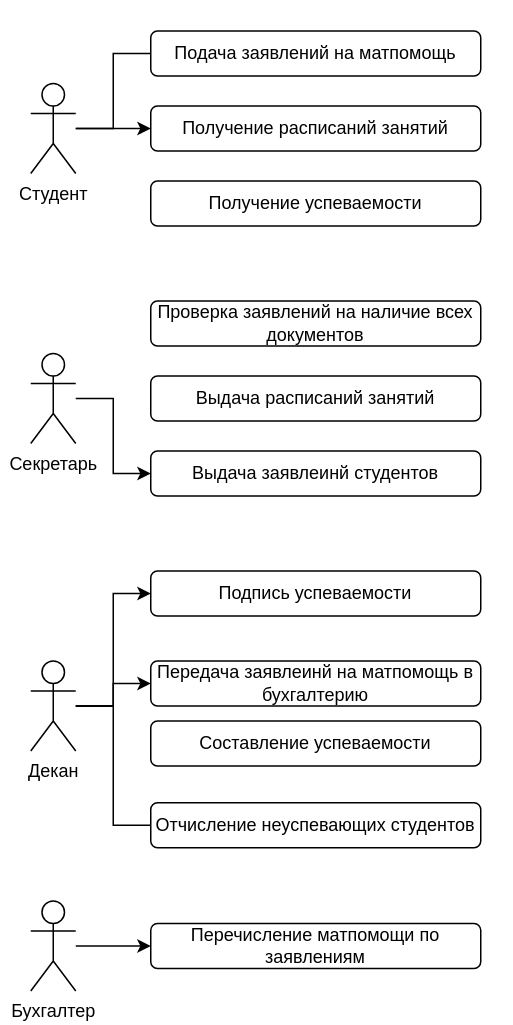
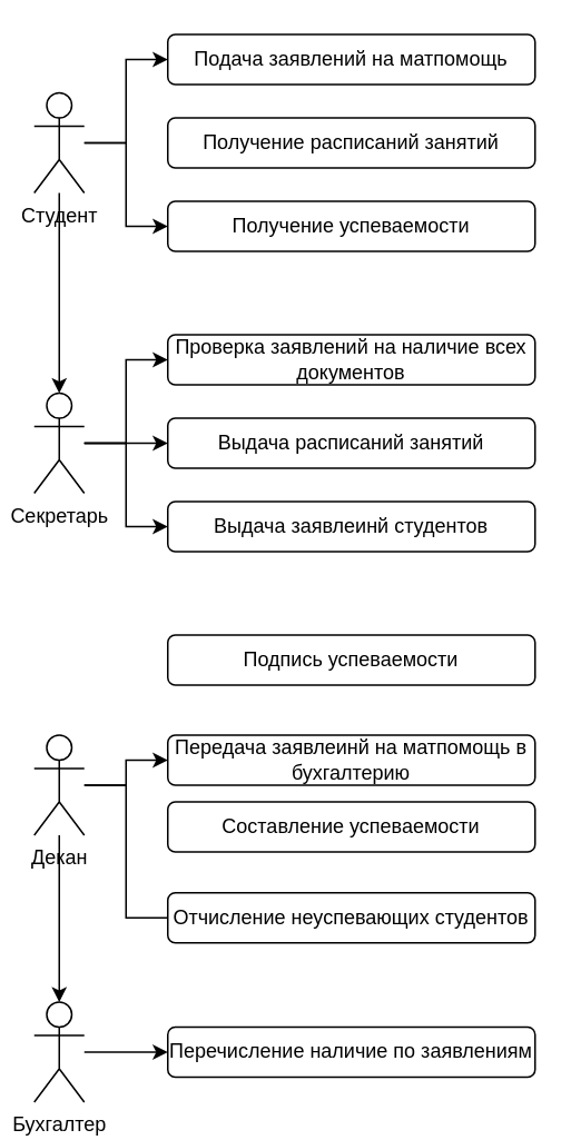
  <mxCell id="0" />
  <mxCell id="1" parent="0" />
- <mxCell id="2" style="edgeStyle=orthogonalEdgeStyle;rounded=0;orthogonalLoop=1;jettySize=auto;html=1;entryX=0;entryY=0.5;entryDx=0;entryDy=0;endArrow=none;" edge="1" parent="1" source="5" target="6"><mxGeometry relative="1" as="geometry" /></mxCell>
- <mxCell id="3" style="edgeStyle=orthogonalEdgeStyle;rounded=0;orthogonalLoop=1;jettySize=auto;html=1;entryX=0;entryY=0.5;entryDx=0;entryDy=0;" edge="1" parent="1" source="5" target="7"><mxGeometry relative="1" as="geometry" /></mxCell>
+ <mxCell id="2" style="edgeStyle=orthogonalEdgeStyle;rounded=0;orthogonalLoop=1;jettySize=auto;html=1;entryX=0;entryY=0.5;entryDx=0;entryDy=0;" edge="1" parent="1" source="5" target="6"><mxGeometry relative="1" as="geometry" /></mxCell>
+ <mxCell id="3" style="edgeStyle=orthogonalEdgeStyle;rounded=0;orthogonalLoop=1;jettySize=auto;html=1;" edge="1" parent="1" source="5" target="12"><mxGeometry relative="1" as="geometry" /></mxCell>
+ <mxCell id="4" style="edgeStyle=orthogonalEdgeStyle;rounded=0;orthogonalLoop=1;jettySize=auto;html=1;entryX=0;entryY=0.5;entryDx=0;entryDy=0;" edge="1" parent="1" source="5" target="8"><mxGeometry relative="1" as="geometry" /></mxCell>
  <mxCell id="5" value="Студент" style="shape=umlActor;verticalLabelPosition=bottom;verticalAlign=top;html=1;outlineConnect=0;" vertex="1" parent="1"><mxGeometry x="20" y="55" width="30" height="60" as="geometry" /></mxCell>
  <mxCell id="6" value="Подача заявлений на матпомощь" style="rounded=1;whiteSpace=wrap;html=1;" vertex="1" parent="1"><mxGeometry x="100" y="20" width="220" height="30" as="geometry" /></mxCell>
  <mxCell id="7" value="Получение расписаний занятий" style="rounded=1;whiteSpace=wrap;html=1;" vertex="1" parent="1"><mxGeometry x="100" y="70" width="220" height="30" as="geometry" /></mxCell>
  <mxCell id="8" value="Получение успеваемости" style="rounded=1;whiteSpace=wrap;html=1;" vertex="1" parent="1"><mxGeometry x="100" y="120" width="220" height="30" as="geometry" /></mxCell>
+ <mxCell id="9" style="edgeStyle=orthogonalEdgeStyle;rounded=0;orthogonalLoop=1;jettySize=auto;html=1;entryX=0;entryY=0.5;entryDx=0;entryDy=0;" edge="1" parent="1" source="12" target="13"><mxGeometry relative="1" as="geometry" /></mxCell>
+ <mxCell id="10" style="edgeStyle=orthogonalEdgeStyle;rounded=0;orthogonalLoop=1;jettySize=auto;html=1;entryX=0;entryY=0.5;entryDx=0;entryDy=0;" edge="1" parent="1" source="12" target="14"><mxGeometry relative="1" as="geometry" /></mxCell>
  <mxCell id="11" style="edgeStyle=orthogonalEdgeStyle;rounded=0;orthogonalLoop=1;jettySize=auto;html=1;entryX=0;entryY=0.5;entryDx=0;entryDy=0;" edge="1" parent="1" source="12" target="15"><mxGeometry relative="1" as="geometry" /></mxCell>
  <mxCell id="12" value="Секретарь&lt;br&gt;" style="shape=umlActor;verticalLabelPosition=bottom;verticalAlign=top;html=1;outlineConnect=0;" vertex="1" parent="1"><mxGeometry x="20" y="235" width="30" height="60" as="geometry" /></mxCell>
  <mxCell id="13" value="Проверка заявлений на наличие всех документов" style="rounded=1;whiteSpace=wrap;html=1;" vertex="1" parent="1"><mxGeometry x="100" y="200" width="220" height="30" as="geometry" /></mxCell>
  <mxCell id="14" value="Выдача расписаний занятий" style="rounded=1;whiteSpace=wrap;html=1;" vertex="1" parent="1"><mxGeometry x="100" y="250" width="220" height="30" as="geometry" /></mxCell>
  <mxCell id="15" value="Выдача заявлеинй студентов" style="rounded=1;whiteSpace=wrap;html=1;" vertex="1" parent="1"><mxGeometry x="100" y="300" width="220" height="30" as="geometry" /></mxCell>
- <mxCell id="16" style="edgeStyle=orthogonalEdgeStyle;rounded=0;orthogonalLoop=1;jettySize=auto;html=1;entryX=0;entryY=0.5;entryDx=0;entryDy=0;" edge="1" parent="1" source="19" target="20"><mxGeometry relative="1" as="geometry" /></mxCell>
+ <mxCell id="16" style="edgeStyle=orthogonalEdgeStyle;rounded=0;orthogonalLoop=1;jettySize=auto;html=1;" edge="1" parent="1" source="19" target="24"><mxGeometry relative="1" as="geometry" /></mxCell>
  <mxCell id="17" style="edgeStyle=orthogonalEdgeStyle;rounded=0;orthogonalLoop=1;jettySize=auto;html=1;entryX=0;entryY=0.5;entryDx=0;entryDy=0;" edge="1" parent="1" source="19" target="21"><mxGeometry relative="1" as="geometry" /></mxCell>
  <mxCell id="18" style="edgeStyle=orthogonalEdgeStyle;rounded=0;orthogonalLoop=1;jettySize=auto;html=1;entryX=0;entryY=0.5;entryDx=0;entryDy=0;endArrow=none;" edge="1" parent="1" source="19" target="23"><mxGeometry relative="1" as="geometry" /></mxCell>
  <mxCell id="19" value="Декан" style="shape=umlActor;verticalLabelPosition=bottom;verticalAlign=top;html=1;outlineConnect=0;" vertex="1" parent="1"><mxGeometry x="20" y="440" width="30" height="60" as="geometry" /></mxCell>
  <mxCell id="20" value="Подпись успеваемости" style="rounded=1;whiteSpace=wrap;html=1;" vertex="1" parent="1"><mxGeometry x="100" y="380" width="220" height="30" as="geometry" /></mxCell>
  <mxCell id="21" value="Передача заявлеинй на матпомощь в бухгалтерию" style="rounded=1;whiteSpace=wrap;html=1;" vertex="1" parent="1"><mxGeometry x="100" y="440" width="220" height="30" as="geometry" /></mxCell>
  <mxCell id="22" value="Составление успеваемости" style="rounded=1;whiteSpace=wrap;html=1;" vertex="1" parent="1"><mxGeometry x="100" y="480" width="220" height="30" as="geometry" /></mxCell>
  <mxCell id="23" value="Отчисление неуспевающих студентов" style="rounded=1;whiteSpace=wrap;html=1;" vertex="1" parent="1"><mxGeometry x="100" y="534.5" width="220" height="30" as="geometry" /></mxCell>
  <mxCell id="24" value="Бухгалтер" style="shape=umlActor;verticalLabelPosition=bottom;verticalAlign=top;html=1;outlineConnect=0;" vertex="1" parent="1"><mxGeometry x="20" y="600" width="30" height="60" as="geometry" /></mxCell>
- <mxCell id="25" value="Перечисление матпомощи по заявлениям" style="rounded=1;whiteSpace=wrap;html=1;" vertex="1" parent="1"><mxGeometry x="100" y="615" width="220" height="30" as="geometry" /></mxCell>
+ <mxCell id="25" value="Перечисление наличие по заявлениям" style="rounded=1;whiteSpace=wrap;html=1;" vertex="1" parent="1"><mxGeometry x="100" y="615" width="220" height="30" as="geometry" /></mxCell>
  <mxCell id="26" style="edgeStyle=orthogonalEdgeStyle;rounded=0;orthogonalLoop=1;jettySize=auto;html=1;entryX=0;entryY=0.5;entryDx=0;entryDy=0;" edge="1" source="24" target="25" parent="1"><mxGeometry relative="1" as="geometry" /></mxCell>
